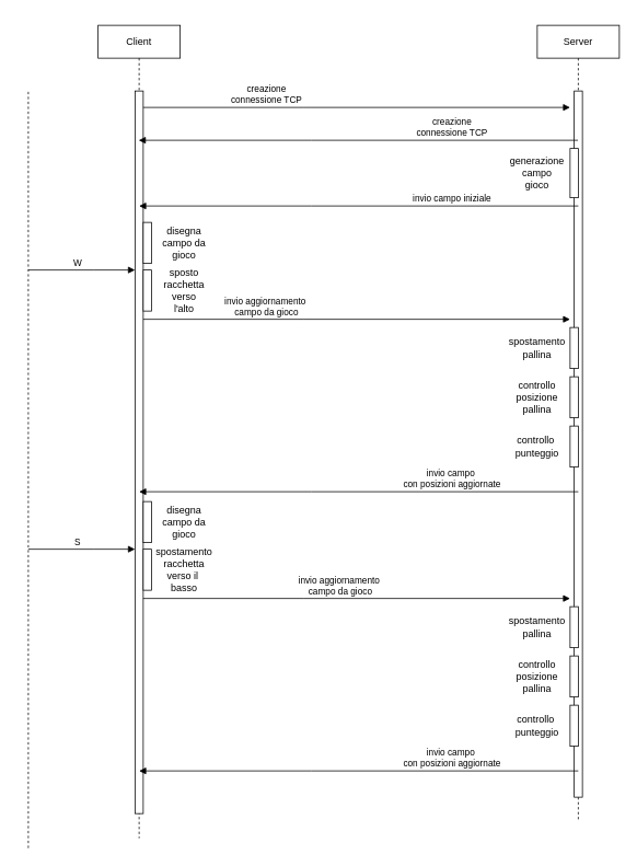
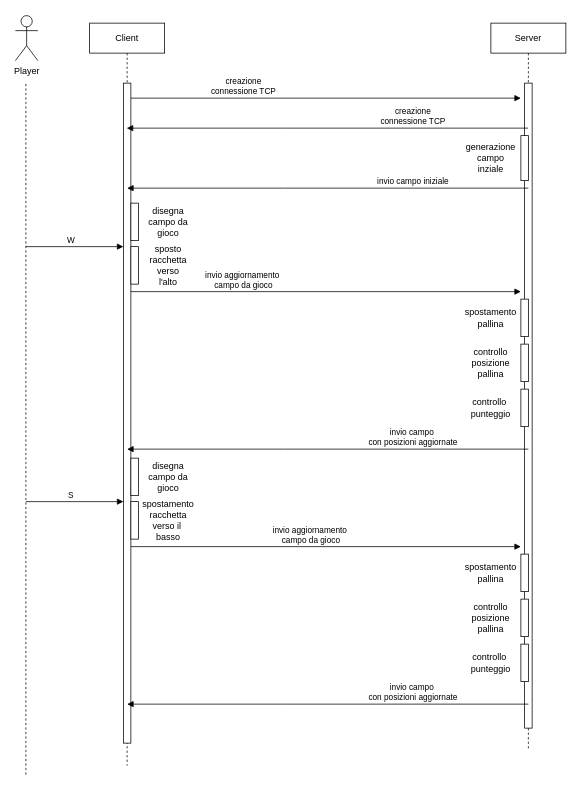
  <mxCell id="0" />
  <mxCell id="1" parent="0" />
  <mxCell id="2" value="Client" style="shape=umlLifeline;perimeter=lifelinePerimeter;whiteSpace=wrap;html=1;container=0;dropTarget=0;collapsible=0;recursiveResize=0;outlineConnect=0;portConstraint=eastwest;newEdgeStyle={&quot;edgeStyle&quot;:&quot;elbowEdgeStyle&quot;,&quot;elbow&quot;:&quot;vertical&quot;,&quot;curved&quot;:0,&quot;rounded&quot;:0};" vertex="1" parent="1"><mxGeometry x="119" y="30" width="100" height="990" as="geometry" /></mxCell>
  <mxCell id="3" value="" style="html=1;points=[];perimeter=orthogonalPerimeter;outlineConnect=0;targetShapes=umlLifeline;portConstraint=eastwest;newEdgeStyle={&quot;edgeStyle&quot;:&quot;elbowEdgeStyle&quot;,&quot;elbow&quot;:&quot;vertical&quot;,&quot;curved&quot;:0,&quot;rounded&quot;:0};" vertex="1" parent="1"><mxGeometry x="164" y="110" width="10" height="880" as="geometry" /></mxCell>
+ <mxCell id="4" value="Player" style="shape=umlActor;verticalLabelPosition=bottom;verticalAlign=top;html=1;outlineConnect=0;" vertex="1" parent="1"><mxGeometry x="20" y="20" width="30" height="60" as="geometry" /></mxCell>
  <mxCell id="5" value="" style="endArrow=none;dashed=1;html=1;rounded=0;" edge="1" parent="1"><mxGeometry width="50" height="50" relative="1" as="geometry"><mxPoint x="34" y="1032" as="sourcePoint" /><mxPoint x="34" y="110" as="targetPoint" /></mxGeometry></mxCell>
  <mxCell id="6" value="creazione&lt;br&gt;connessione TCP" style="html=1;verticalAlign=bottom;endArrow=block;edgeStyle=elbowEdgeStyle;elbow=vertical;curved=0;rounded=0;" edge="1" parent="1"><mxGeometry x="-0.423" relative="1" as="geometry"><mxPoint x="174" y="130" as="sourcePoint" /><Array as="points"><mxPoint x="369" y="130" /><mxPoint x="189" y="120" /></Array><mxPoint as="offset" /><mxPoint x="694" y="130" as="targetPoint" /></mxGeometry></mxCell>
  <mxCell id="7" value="Server" style="shape=umlLifeline;perimeter=lifelinePerimeter;whiteSpace=wrap;html=1;container=0;dropTarget=0;collapsible=0;recursiveResize=0;outlineConnect=0;portConstraint=eastwest;newEdgeStyle={&quot;edgeStyle&quot;:&quot;elbowEdgeStyle&quot;,&quot;elbow&quot;:&quot;vertical&quot;,&quot;curved&quot;:0,&quot;rounded&quot;:0};" vertex="1" parent="1"><mxGeometry x="654" y="30" width="100" height="970" as="geometry" /></mxCell>
  <mxCell id="8" value="" style="html=1;points=[];perimeter=orthogonalPerimeter;outlineConnect=0;targetShapes=umlLifeline;portConstraint=eastwest;newEdgeStyle={&quot;edgeStyle&quot;:&quot;elbowEdgeStyle&quot;,&quot;elbow&quot;:&quot;vertical&quot;,&quot;curved&quot;:0,&quot;rounded&quot;:0};" vertex="1" parent="7"><mxGeometry x="45" y="80" width="10" height="860" as="geometry" /></mxCell>
  <mxCell id="9" value="creazione&lt;br&gt;connessione TCP" style="html=1;verticalAlign=bottom;endArrow=block;edgeStyle=elbowEdgeStyle;elbow=vertical;curved=0;rounded=0;" edge="1" parent="1" source="7" target="2"><mxGeometry x="-0.423" relative="1" as="geometry"><mxPoint x="184" y="170" as="sourcePoint" /><Array as="points"><mxPoint x="379" y="170" /><mxPoint x="199" y="160" /></Array><mxPoint as="offset" /><mxPoint x="304" y="280" as="targetPoint" /></mxGeometry></mxCell>
  <mxCell id="10" value="" style="rounded=0;whiteSpace=wrap;html=1;" vertex="1" parent="1"><mxGeometry x="694" y="180" width="10" height="60" as="geometry" /></mxCell>
- <mxCell id="11" value="generazione campo gioco" style="text;html=1;strokeColor=none;fillColor=none;align=center;verticalAlign=middle;whiteSpace=wrap;rounded=0;" vertex="1" parent="1"><mxGeometry x="624" y="195" width="60" height="30" as="geometry" /></mxCell>
+ <mxCell id="11" value="generazione campo inziale" style="text;html=1;strokeColor=none;fillColor=none;align=center;verticalAlign=middle;whiteSpace=wrap;rounded=0;" vertex="1" parent="1"><mxGeometry x="624" y="195" width="60" height="30" as="geometry" /></mxCell>
  <mxCell id="12" value="invio campo iniziale" style="html=1;verticalAlign=bottom;endArrow=block;edgeStyle=elbowEdgeStyle;elbow=vertical;curved=0;rounded=0;" edge="1" parent="1"><mxGeometry x="-0.423" relative="1" as="geometry"><mxPoint x="704" y="250" as="sourcePoint" /><Array as="points"><mxPoint x="379" y="250" /><mxPoint x="199" y="240" /></Array><mxPoint as="offset" /><mxPoint x="169" y="250" as="targetPoint" /></mxGeometry></mxCell>
  <mxCell id="13" value="W" style="html=1;verticalAlign=bottom;endArrow=block;edgeStyle=elbowEdgeStyle;elbow=vertical;curved=0;rounded=0;" edge="1" parent="1"><mxGeometry x="-0.077" relative="1" as="geometry"><mxPoint x="34" y="328" as="sourcePoint" /><Array as="points"><mxPoint x="114" y="328" /><mxPoint x="49" y="318" /></Array><mxPoint as="offset" /><mxPoint x="164" y="328" as="targetPoint" /></mxGeometry></mxCell>
  <mxCell id="14" value="" style="rounded=0;whiteSpace=wrap;html=1;" vertex="1" parent="1"><mxGeometry x="174" y="328" width="10" height="50" as="geometry" /></mxCell>
  <mxCell id="15" value="sposto racchetta verso &lt;br&gt;l'alto" style="text;html=1;strokeColor=none;fillColor=none;align=center;verticalAlign=middle;whiteSpace=wrap;rounded=0;" vertex="1" parent="1"><mxGeometry x="194" y="338" width="60" height="30" as="geometry" /></mxCell>
  <mxCell id="16" value="invio aggiornamento&amp;nbsp;&lt;br&gt;campo da gioco" style="html=1;verticalAlign=bottom;endArrow=block;edgeStyle=elbowEdgeStyle;elbow=vertical;curved=0;rounded=0;" edge="1" parent="1"><mxGeometry x="-0.423" relative="1" as="geometry"><mxPoint x="174" y="388" as="sourcePoint" /><Array as="points"><mxPoint x="369" y="388" /><mxPoint x="189" y="378" /></Array><mxPoint as="offset" /><mxPoint x="694" y="388" as="targetPoint" /></mxGeometry></mxCell>
  <mxCell id="17" value="" style="rounded=0;whiteSpace=wrap;html=1;" vertex="1" parent="1"><mxGeometry x="694" y="398" width="10" height="50" as="geometry" /></mxCell>
  <mxCell id="18" value="spostamento&lt;br&gt;pallina" style="text;html=1;strokeColor=none;fillColor=none;align=center;verticalAlign=middle;whiteSpace=wrap;rounded=0;" vertex="1" parent="1"><mxGeometry x="624" y="408" width="60" height="30" as="geometry" /></mxCell>
  <mxCell id="19" value="controllo&lt;br&gt;posizione&lt;br&gt;pallina" style="text;html=1;strokeColor=none;fillColor=none;align=center;verticalAlign=middle;whiteSpace=wrap;rounded=0;" vertex="1" parent="1"><mxGeometry x="624" y="468" width="60" height="30" as="geometry" /></mxCell>
  <mxCell id="20" value="" style="rounded=0;whiteSpace=wrap;html=1;" vertex="1" parent="1"><mxGeometry x="694" y="458" width="10" height="50" as="geometry" /></mxCell>
  <mxCell id="21" value="" style="rounded=0;whiteSpace=wrap;html=1;" vertex="1" parent="1"><mxGeometry x="694" y="518" width="10" height="50" as="geometry" /></mxCell>
  <mxCell id="22" value="controllo&amp;nbsp;&lt;br&gt;punteggio" style="text;html=1;strokeColor=none;fillColor=none;align=center;verticalAlign=middle;whiteSpace=wrap;rounded=0;" vertex="1" parent="1"><mxGeometry x="624" y="528" width="60" height="30" as="geometry" /></mxCell>
  <mxCell id="23" value="invio campo&amp;nbsp;&lt;br&gt;con posizioni aggiornate" style="html=1;verticalAlign=bottom;endArrow=block;edgeStyle=elbowEdgeStyle;elbow=vertical;curved=0;rounded=0;" edge="1" parent="1"><mxGeometry x="-0.423" relative="1" as="geometry"><mxPoint x="704" y="598" as="sourcePoint" /><Array as="points"><mxPoint x="379" y="598" /><mxPoint x="199" y="588" /></Array><mxPoint as="offset" /><mxPoint x="169" y="598" as="targetPoint" /></mxGeometry></mxCell>
  <mxCell id="24" value="" style="rounded=0;whiteSpace=wrap;html=1;" vertex="1" parent="1"><mxGeometry x="174" y="270" width="10" height="50" as="geometry" /></mxCell>
  <mxCell id="25" value="disegna campo da gioco" style="text;html=1;strokeColor=none;fillColor=none;align=center;verticalAlign=middle;whiteSpace=wrap;rounded=0;" vertex="1" parent="1"><mxGeometry x="194" y="280" width="60" height="30" as="geometry" /></mxCell>
  <mxCell id="26" value="S" style="html=1;verticalAlign=bottom;endArrow=block;edgeStyle=elbowEdgeStyle;elbow=vertical;curved=0;rounded=0;" edge="1" parent="1"><mxGeometry x="-0.077" relative="1" as="geometry"><mxPoint x="34" y="668" as="sourcePoint" /><Array as="points"><mxPoint x="114" y="668" /><mxPoint x="49" y="658" /></Array><mxPoint as="offset" /><mxPoint x="164" y="668" as="targetPoint" /></mxGeometry></mxCell>
  <mxCell id="27" value="" style="rounded=0;whiteSpace=wrap;html=1;" vertex="1" parent="1"><mxGeometry x="174" y="668" width="10" height="50" as="geometry" /></mxCell>
  <mxCell id="28" value="spostamento&lt;br&gt;racchetta verso il&amp;nbsp;&lt;br&gt;basso" style="text;html=1;strokeColor=none;fillColor=none;align=center;verticalAlign=middle;whiteSpace=wrap;rounded=0;" vertex="1" parent="1"><mxGeometry x="194" y="678" width="60" height="30" as="geometry" /></mxCell>
  <mxCell id="29" value="invio aggiornamento&amp;nbsp;&lt;br&gt;campo da gioco" style="html=1;verticalAlign=bottom;endArrow=block;edgeStyle=elbowEdgeStyle;elbow=vertical;curved=0;rounded=0;" edge="1" parent="1"><mxGeometry x="-0.077" relative="1" as="geometry"><mxPoint x="174" y="728" as="sourcePoint" /><Array as="points"><mxPoint x="369" y="728" /><mxPoint x="189" y="718" /></Array><mxPoint as="offset" /><mxPoint x="694" y="728" as="targetPoint" /></mxGeometry></mxCell>
  <mxCell id="30" value="" style="rounded=0;whiteSpace=wrap;html=1;" vertex="1" parent="1"><mxGeometry x="694" y="738" width="10" height="50" as="geometry" /></mxCell>
  <mxCell id="31" value="spostamento&lt;br&gt;pallina" style="text;html=1;strokeColor=none;fillColor=none;align=center;verticalAlign=middle;whiteSpace=wrap;rounded=0;" vertex="1" parent="1"><mxGeometry x="624" y="748" width="60" height="30" as="geometry" /></mxCell>
  <mxCell id="32" value="controllo&lt;br&gt;posizione&lt;br&gt;pallina" style="text;html=1;strokeColor=none;fillColor=none;align=center;verticalAlign=middle;whiteSpace=wrap;rounded=0;" vertex="1" parent="1"><mxGeometry x="624" y="808" width="60" height="30" as="geometry" /></mxCell>
  <mxCell id="33" value="" style="rounded=0;whiteSpace=wrap;html=1;" vertex="1" parent="1"><mxGeometry x="694" y="798" width="10" height="50" as="geometry" /></mxCell>
  <mxCell id="34" value="" style="rounded=0;whiteSpace=wrap;html=1;" vertex="1" parent="1"><mxGeometry x="694" y="858" width="10" height="50" as="geometry" /></mxCell>
  <mxCell id="35" value="controllo&amp;nbsp;&lt;br&gt;punteggio" style="text;html=1;strokeColor=none;fillColor=none;align=center;verticalAlign=middle;whiteSpace=wrap;rounded=0;" vertex="1" parent="1"><mxGeometry x="624" y="868" width="60" height="30" as="geometry" /></mxCell>
  <mxCell id="36" value="invio campo&amp;nbsp;&lt;br&gt;con posizioni aggiornate" style="html=1;verticalAlign=bottom;endArrow=block;edgeStyle=elbowEdgeStyle;elbow=vertical;curved=0;rounded=0;" edge="1" parent="1"><mxGeometry x="-0.423" relative="1" as="geometry"><mxPoint x="704" y="938" as="sourcePoint" /><Array as="points"><mxPoint x="379" y="938" /><mxPoint x="199" y="928" /></Array><mxPoint as="offset" /><mxPoint x="169" y="938" as="targetPoint" /></mxGeometry></mxCell>
  <mxCell id="37" value="" style="rounded=0;whiteSpace=wrap;html=1;" vertex="1" parent="1"><mxGeometry x="174" y="610" width="10" height="50" as="geometry" /></mxCell>
  <mxCell id="38" value="disegna campo da gioco" style="text;html=1;strokeColor=none;fillColor=none;align=center;verticalAlign=middle;whiteSpace=wrap;rounded=0;" vertex="1" parent="1"><mxGeometry x="194" y="620" width="60" height="30" as="geometry" /></mxCell>
